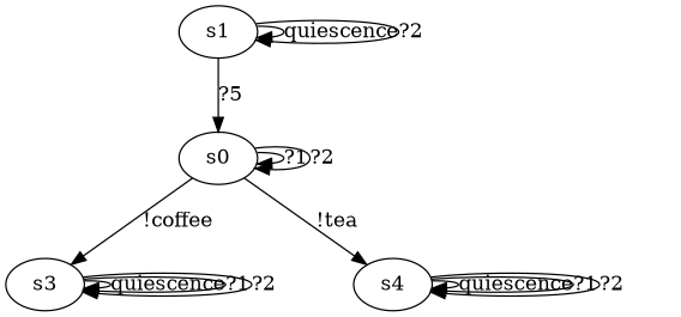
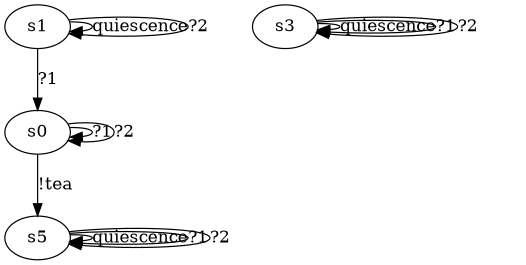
  digraph {
    n1 [label=s1]
    n2 [label=s0]
    n3 [label=s3]
-   n4 [label=s4]
+   n4 [label=s5]
    n1 -> n1 [label=quiescence]
    n1 -> n1 [label="?2"]
-   n1 -> n2 [label="?5"]
+   n1 -> n2 [label="?1"]
    n2 -> n2 [label="?1"]
    n2 -> n2 [label="?2"]
-   n2 -> n3 [label="!coffee"]
    n2 -> n4 [label="!tea"]
    n3 -> n3 [label=quiescence]
    n3 -> n3 [label="?1"]
    n3 -> n3 [label="?2"]
    n4 -> n4 [label=quiescence]
    n4 -> n4 [label="?1"]
    n4 -> n4 [label="?2"]
  }
